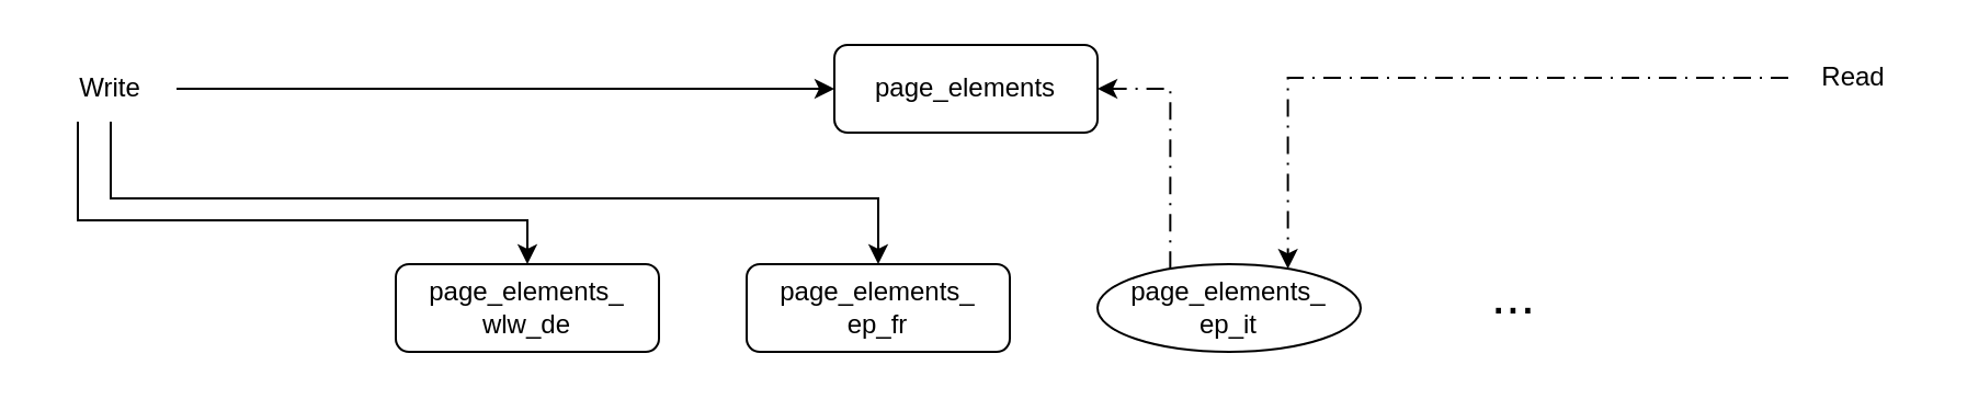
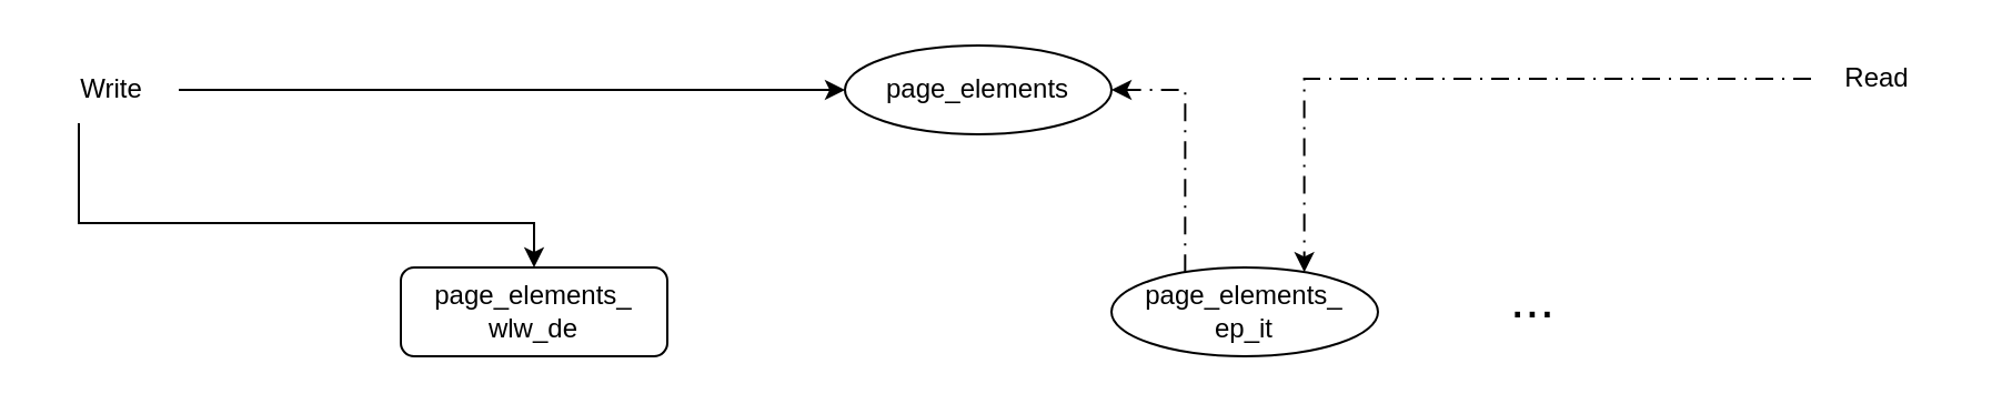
  <mxCell id="0" />
  <mxCell id="1" parent="0" />
- <mxCell id="2" value="page_elements" style="rounded=1;whiteSpace=wrap;html=1;" vertex="1" parent="1"><mxGeometry x="380" y="20" width="120" height="40" as="geometry" /></mxCell>
+ <mxCell id="2" value="page_elements" style="ellipse;whiteSpace=wrap;html=1;" vertex="1" parent="1"><mxGeometry x="380" y="20" width="120" height="40" as="geometry" /></mxCell>
  <mxCell id="3" value="page_elements_&lt;div&gt;wlw_de&lt;/div&gt;" style="rounded=1;whiteSpace=wrap;html=1;" vertex="1" parent="1"><mxGeometry x="180" y="120" width="120" height="40" as="geometry" /></mxCell>
- <mxCell id="4" value="page_elements_&lt;div&gt;ep_fr&lt;/div&gt;" style="rounded=1;whiteSpace=wrap;html=1;" vertex="1" parent="1"><mxGeometry x="340" y="120" width="120" height="40" as="geometry" /></mxCell>
  <mxCell id="5" style="edgeStyle=orthogonalEdgeStyle;rounded=0;orthogonalLoop=1;jettySize=auto;html=1;exitX=0.25;exitY=0;exitDx=0;exitDy=0;entryX=1;entryY=0.5;entryDx=0;entryDy=0;dashed=1;dashPattern=8 4 1 4;" edge="1" parent="1" source="6" target="2"><mxGeometry relative="1" as="geometry" /></mxCell>
  <mxCell id="6" value="page_elements_&lt;div&gt;ep_it&lt;/div&gt;" style="ellipse;whiteSpace=wrap;html=1;" vertex="1" parent="1"><mxGeometry x="500" y="120" width="120" height="40" as="geometry" /></mxCell>
  <mxCell id="7" value="&lt;font style=&quot;font-size: 24px;&quot;&gt;...&lt;/font&gt;" style="text;html=1;whiteSpace=wrap;strokeColor=none;fillColor=none;align=center;verticalAlign=middle;rounded=0;" vertex="1" parent="1"><mxGeometry x="660" y="120" width="60" height="30" as="geometry" /></mxCell>
  <mxCell id="8" style="edgeStyle=orthogonalEdgeStyle;rounded=0;orthogonalLoop=1;jettySize=auto;html=1;entryX=0;entryY=0.5;entryDx=0;entryDy=0;" edge="1" parent="1" source="11" target="2"><mxGeometry relative="1" as="geometry" /></mxCell>
- <mxCell id="9" style="edgeStyle=orthogonalEdgeStyle;rounded=0;orthogonalLoop=1;jettySize=auto;html=1;exitX=0.5;exitY=1;exitDx=0;exitDy=0;entryX=0.5;entryY=0;entryDx=0;entryDy=0;" edge="1" parent="1" source="11" target="4"><mxGeometry relative="1" as="geometry"><Array as="points"><mxPoint x="50" y="90" /><mxPoint x="400" y="90" /></Array></mxGeometry></mxCell>
  <mxCell id="10" style="edgeStyle=orthogonalEdgeStyle;rounded=0;orthogonalLoop=1;jettySize=auto;html=1;exitX=0.25;exitY=1;exitDx=0;exitDy=0;entryX=0.5;entryY=0;entryDx=0;entryDy=0;" edge="1" parent="1" source="11" target="3"><mxGeometry relative="1" as="geometry"><Array as="points"><mxPoint x="35" y="100" /></Array></mxGeometry></mxCell>
  <mxCell id="11" value="Write" style="text;html=1;whiteSpace=wrap;strokeColor=none;fillColor=none;align=center;verticalAlign=middle;rounded=0;" vertex="1" parent="1"><mxGeometry x="20" y="25" width="60" height="30" as="geometry" /></mxCell>
  <mxCell id="12" style="edgeStyle=orthogonalEdgeStyle;rounded=0;orthogonalLoop=1;jettySize=auto;html=1;entryX=0.75;entryY=0;entryDx=0;entryDy=0;dashed=1;dashPattern=8 4 1 4;" edge="1" parent="1" source="13" target="6"><mxGeometry relative="1" as="geometry" /></mxCell>
  <mxCell id="13" value="Read" style="text;html=1;whiteSpace=wrap;strokeColor=none;fillColor=none;align=center;verticalAlign=middle;rounded=0;" vertex="1" parent="1"><mxGeometry x="815" y="20" width="60" height="30" as="geometry" /></mxCell>
